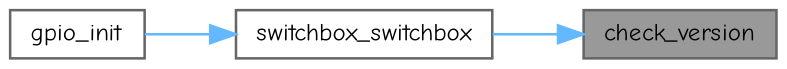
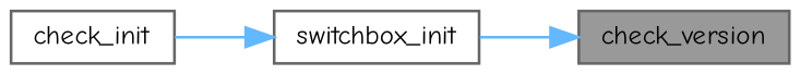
  digraph {
    fontname="Comic Neue"
    rankdir=RL
    node [color=grey40 fillcolor=white fontname="Comic Neue" fontsize=10 shape=box style=filled]
    edge [color=steelblue1 dir=back fontname="Comic Neue" fontsize=10 labelfontname=Helvetica labelfontsize=10 style=solid]
    n1 [color=gray40 fillcolor=grey60 fontcolor=black height=0.2 label=check_version width=0.4]
-   n2 [height=0.2 label=switchbox_switchbox width=0.4]
-   n3 [height=0.2 label=gpio_init width=0.4]
+   n2 [height=0.2 label=switchbox_init width=0.4]
+   n3 [height=0.2 label=check_init width=0.4]
    n1 -> n2
    n2 -> n3
  }
